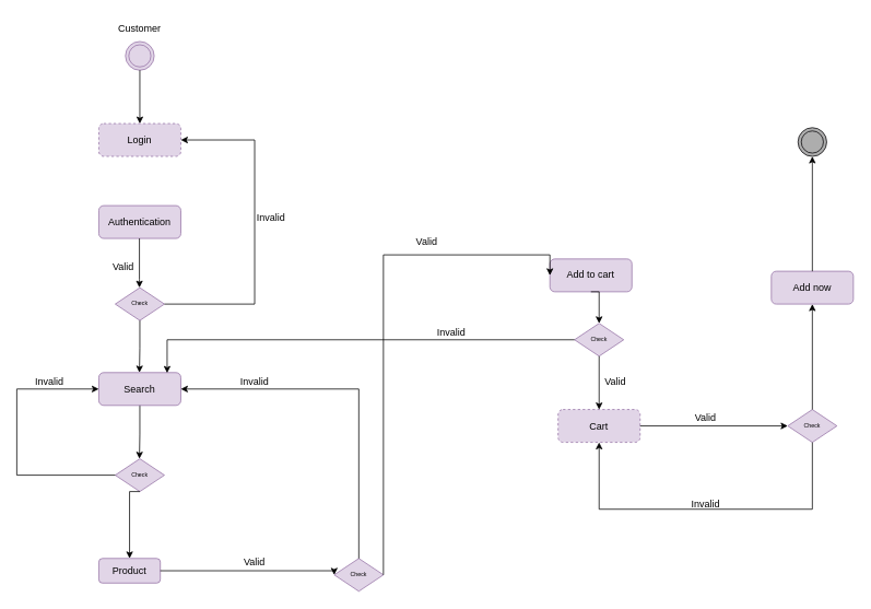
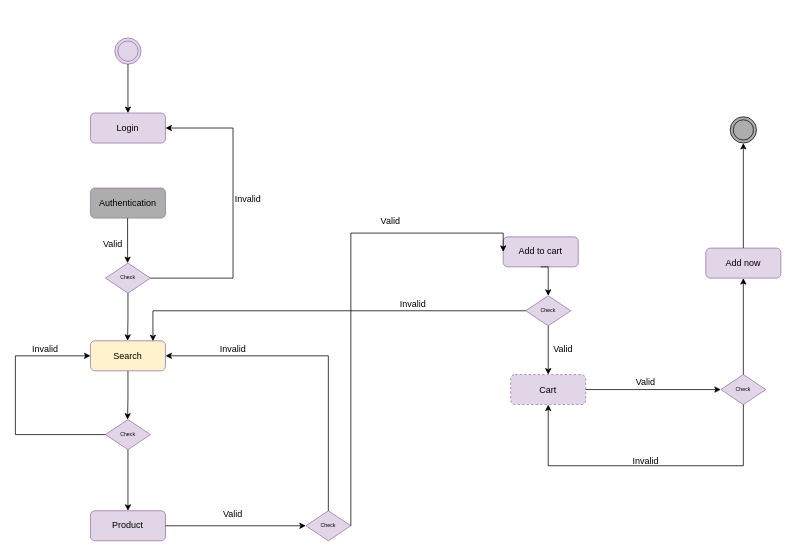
  <mxCell id="0" />
  <mxCell id="1" parent="0" />
- <mxCell id="2" value="&lt;font style=&quot;font-size: 12px&quot;&gt;Login&lt;/font&gt;" style="rounded=1;whiteSpace=wrap;html=1;fontSize=7;fillColor=#e1d5e7;strokeColor=#9673a6;dashed=1;" parent="1" vertex="1"><mxGeometry x="120" y="150" width="100" height="40" as="geometry" /></mxCell>
+ <mxCell id="2" value="&lt;font style=&quot;font-size: 12px&quot;&gt;Login&lt;/font&gt;" style="rounded=1;whiteSpace=wrap;html=1;fontSize=7;fillColor=#e1d5e7;strokeColor=#9673a6;" parent="1" vertex="1"><mxGeometry x="120" y="150" width="100" height="40" as="geometry" /></mxCell>
  <mxCell id="3" value="Check" style="rhombus;whiteSpace=wrap;html=1;fillColor=#E1D5E7;strokeColor=#9673A6;fontSize=7;" vertex="1" parent="1"><mxGeometry x="140" y="558.5" width="60" height="40" as="geometry" /></mxCell>
- <mxCell id="4" value="&lt;font style=&quot;font-size: 12px&quot;&gt;Authentication&lt;/font&gt;" style="rounded=1;whiteSpace=wrap;html=1;fontSize=7;fillColor=#e1d5e7;strokeColor=#9673a6;" vertex="1" parent="1"><mxGeometry x="120" y="250" width="100" height="40" as="geometry" /></mxCell>
- <mxCell id="5" value="&lt;font style=&quot;font-size: 12px&quot;&gt;Product&lt;/font&gt;" style="rounded=1;whiteSpace=wrap;html=1;fontSize=7;fillColor=#e1d5e7;strokeColor=#9673a6;" vertex="1" parent="1"><mxGeometry x="120" y="680" width="75" height="30" as="geometry" /></mxCell>
+ <mxCell id="4" value="&lt;font style=&quot;font-size: 12px&quot;&gt;Authentication&lt;/font&gt;" style="rounded=1;whiteSpace=wrap;html=1;fontSize=7;fillColor=#adadad;strokeColor=#9673a6;" vertex="1" parent="1"><mxGeometry x="120" y="250" width="100" height="40" as="geometry" /></mxCell>
+ <mxCell id="5" value="&lt;font style=&quot;font-size: 12px&quot;&gt;Product&lt;/font&gt;" style="rounded=1;whiteSpace=wrap;html=1;fontSize=7;fillColor=#e1d5e7;strokeColor=#9673a6;" vertex="1" parent="1"><mxGeometry x="120" y="680" width="100" height="40" as="geometry" /></mxCell>
  <mxCell id="6" value="Check" style="rhombus;whiteSpace=wrap;html=1;fillColor=#E1D5E7;strokeColor=#9673A6;fontSize=7;" vertex="1" parent="1"><mxGeometry x="407" y="680" width="60" height="40" as="geometry" /></mxCell>
  <mxCell id="7" value="&lt;font style=&quot;font-size: 12px&quot;&gt;Add to cart&lt;/font&gt;" style="rounded=1;whiteSpace=wrap;html=1;fontSize=7;fillColor=#e1d5e7;strokeColor=#9673a6;" vertex="1" parent="1"><mxGeometry x="670" y="315" width="100" height="40" as="geometry" /></mxCell>
  <mxCell id="8" value="Check" style="rhombus;whiteSpace=wrap;html=1;fillColor=#E1D5E7;strokeColor=#9673A6;fontSize=7;" vertex="1" parent="1"><mxGeometry x="700" y="393.5" width="60" height="40" as="geometry" /></mxCell>
  <mxCell id="9" value="&lt;font style=&quot;font-size: 12px&quot;&gt;Cart&lt;/font&gt;" style="rounded=1;whiteSpace=wrap;html=1;fontSize=7;fillColor=#e1d5e7;strokeColor=#9673a6;dashed=1;" vertex="1" parent="1"><mxGeometry x="680" y="498.5" width="100" height="40" as="geometry" /></mxCell>
  <mxCell id="10" value="Check" style="rhombus;whiteSpace=wrap;html=1;fillColor=#E1D5E7;strokeColor=#9673A6;fontSize=7;" vertex="1" parent="1"><mxGeometry x="960" y="498.5" width="60" height="40" as="geometry" /></mxCell>
  <mxCell id="11" value="&lt;font style=&quot;font-size: 12px&quot;&gt;Add now&lt;/font&gt;" style="rounded=1;whiteSpace=wrap;html=1;fontSize=7;fillColor=#e1d5e7;strokeColor=#9673a6;" vertex="1" parent="1"><mxGeometry x="940" y="330" width="100" height="40" as="geometry" /></mxCell>
  <mxCell id="12" value="" style="edgeStyle=segmentEdgeStyle;endArrow=classic;html=1;rounded=0;exitX=0.5;exitY=1;exitDx=0;exitDy=0;entryX=0.5;entryY=0;entryDx=0;entryDy=0;" edge="1" parent="1"><mxGeometry width="50" height="50" relative="1" as="geometry"><mxPoint x="169.5" y="290" as="sourcePoint" /><mxPoint x="169.5" y="350" as="targetPoint" /><Array as="points"><mxPoint x="169.5" y="340" /><mxPoint x="169.5" y="340" /></Array></mxGeometry></mxCell>
  <mxCell id="13" value="" style="edgeStyle=segmentEdgeStyle;endArrow=classic;html=1;rounded=0;entryX=0.5;entryY=0;entryDx=0;entryDy=0;" edge="1" parent="1"><mxGeometry width="50" height="50" relative="1" as="geometry"><mxPoint x="170" y="380" as="sourcePoint" /><mxPoint x="169.5" y="453.5" as="targetPoint" /><Array as="points"><mxPoint x="170" y="423.5" /><mxPoint x="170" y="423.5" /></Array></mxGeometry></mxCell>
  <mxCell id="14" value="Check" style="rhombus;whiteSpace=wrap;html=1;fillColor=#E1D5E7;strokeColor=#9673A6;fontSize=7;" vertex="1" parent="1"><mxGeometry x="140" y="350" width="60" height="40" as="geometry" /></mxCell>
  <mxCell id="15" value="" style="edgeStyle=segmentEdgeStyle;endArrow=classic;html=1;rounded=0;entryX=0.5;entryY=0;entryDx=0;entryDy=0;" edge="1" parent="1"><mxGeometry width="50" height="50" relative="1" as="geometry"><mxPoint x="170" y="485" as="sourcePoint" /><mxPoint x="169.5" y="558.5" as="targetPoint" /><Array as="points"><mxPoint x="170" y="528.5" /><mxPoint x="170" y="528.5" /></Array></mxGeometry></mxCell>
- <mxCell id="16" value="&lt;font style=&quot;font-size: 12px&quot;&gt;Search&lt;/font&gt;" style="rounded=1;whiteSpace=wrap;html=1;fontSize=7;fillColor=#e1d5e7;strokeColor=#9673a6;" vertex="1" parent="1"><mxGeometry x="120" y="453.5" width="100" height="40" as="geometry" /></mxCell>
+ <mxCell id="16" value="&lt;font style=&quot;font-size: 12px&quot;&gt;Search&lt;/font&gt;" style="rounded=1;whiteSpace=wrap;html=1;fontSize=7;fillColor=#fff2cc;strokeColor=#9673a6;" vertex="1" parent="1"><mxGeometry x="120" y="453.5" width="100" height="40" as="geometry" /></mxCell>
  <mxCell id="17" value="" style="edgeStyle=segmentEdgeStyle;endArrow=classic;html=1;rounded=0;exitX=0.5;exitY=1;exitDx=0;exitDy=0;entryX=0.5;entryY=0;entryDx=0;entryDy=0;" edge="1" parent="1" source="3" target="5"><mxGeometry width="50" height="50" relative="1" as="geometry"><mxPoint x="280" y="520" as="sourcePoint" /><mxPoint x="330" y="470" as="targetPoint" /></mxGeometry></mxCell>
  <mxCell id="18" value="" style="edgeStyle=segmentEdgeStyle;endArrow=classic;html=1;rounded=0;exitX=0.5;exitY=1;exitDx=0;exitDy=0;entryX=0.5;entryY=1;entryDx=0;entryDy=0;" edge="1" parent="1" source="10" target="9"><mxGeometry width="50" height="50" relative="1" as="geometry"><mxPoint x="290" y="460" as="sourcePoint" /><mxPoint x="340" y="410" as="targetPoint" /><Array as="points"><mxPoint x="990" y="620" /><mxPoint x="730" y="620" /></Array></mxGeometry></mxCell>
  <mxCell id="19" value="" style="edgeStyle=segmentEdgeStyle;endArrow=classic;html=1;rounded=0;exitX=1;exitY=0.5;exitDx=0;exitDy=0;entryX=0;entryY=0.5;entryDx=0;entryDy=0;" edge="1" parent="1" source="5" target="6"><mxGeometry width="50" height="50" relative="1" as="geometry"><mxPoint x="280" y="520" as="sourcePoint" /><mxPoint x="330" y="470" as="targetPoint" /></mxGeometry></mxCell>
  <mxCell id="20" value="" style="edgeStyle=segmentEdgeStyle;endArrow=classic;html=1;rounded=0;exitX=1;exitY=0.5;exitDx=0;exitDy=0;" edge="1" parent="1" source="9"><mxGeometry width="50" height="50" relative="1" as="geometry"><mxPoint x="290" y="660" as="sourcePoint" /><mxPoint x="960" y="519" as="targetPoint" /></mxGeometry></mxCell>
  <mxCell id="21" value="" style="edgeStyle=segmentEdgeStyle;endArrow=classic;html=1;rounded=0;exitX=0.5;exitY=0;exitDx=0;exitDy=0;" edge="1" parent="1" source="10"><mxGeometry width="50" height="50" relative="1" as="geometry"><mxPoint x="290" y="660" as="sourcePoint" /><mxPoint x="990" y="370" as="targetPoint" /></mxGeometry></mxCell>
  <mxCell id="22" value="" style="edgeStyle=segmentEdgeStyle;endArrow=classic;html=1;rounded=0;exitX=1;exitY=0.5;exitDx=0;exitDy=0;entryX=0;entryY=0.5;entryDx=0;entryDy=0;" edge="1" parent="1" source="6" target="7"><mxGeometry width="50" height="50" relative="1" as="geometry"><mxPoint x="280" y="520" as="sourcePoint" /><mxPoint x="330" y="470" as="targetPoint" /><Array as="points"><mxPoint x="467" y="310" /></Array></mxGeometry></mxCell>
  <mxCell id="23" value="" style="edgeStyle=segmentEdgeStyle;endArrow=classic;html=1;rounded=0;exitX=0;exitY=0.5;exitDx=0;exitDy=0;entryX=0.833;entryY=0.013;entryDx=0;entryDy=0;entryPerimeter=0;" edge="1" parent="1" source="8" target="16"><mxGeometry width="50" height="50" relative="1" as="geometry"><mxPoint x="280" y="560" as="sourcePoint" /><mxPoint x="330" y="510" as="targetPoint" /></mxGeometry></mxCell>
  <mxCell id="24" value="" style="edgeStyle=segmentEdgeStyle;endArrow=classic;html=1;rounded=0;exitX=0.5;exitY=1;exitDx=0;exitDy=0;entryX=0.5;entryY=0;entryDx=0;entryDy=0;" edge="1" parent="1" source="7" target="8"><mxGeometry width="50" height="50" relative="1" as="geometry"><mxPoint x="280" y="560" as="sourcePoint" /><mxPoint x="330" y="510" as="targetPoint" /></mxGeometry></mxCell>
  <mxCell id="25" value="" style="edgeStyle=segmentEdgeStyle;endArrow=classic;html=1;rounded=0;exitX=0.5;exitY=1;exitDx=0;exitDy=0;entryX=0.5;entryY=0;entryDx=0;entryDy=0;" edge="1" parent="1" source="8" target="9"><mxGeometry width="50" height="50" relative="1" as="geometry"><mxPoint x="280" y="560" as="sourcePoint" /><mxPoint x="330" y="510" as="targetPoint" /></mxGeometry></mxCell>
  <mxCell id="26" value="" style="ellipse;shape=doubleEllipse;whiteSpace=wrap;html=1;aspect=fixed;strokeColor=#09070A;fillColor=#ADADAD;" vertex="1" parent="1"><mxGeometry x="972.5" y="155" width="35" height="35" as="geometry" /></mxCell>
  <mxCell id="27" value="" style="edgeStyle=segmentEdgeStyle;endArrow=classic;html=1;rounded=0;exitX=0.5;exitY=0;exitDx=0;exitDy=0;" edge="1" parent="1" source="11"><mxGeometry width="50" height="50" relative="1" as="geometry"><mxPoint x="280" y="560" as="sourcePoint" /><mxPoint x="990" y="190" as="targetPoint" /></mxGeometry></mxCell>
  <mxCell id="28" value="" style="edgeStyle=segmentEdgeStyle;endArrow=classic;html=1;rounded=0;exitX=0;exitY=0.5;exitDx=0;exitDy=0;entryX=0;entryY=0.5;entryDx=0;entryDy=0;" edge="1" parent="1" source="3" target="16"><mxGeometry width="50" height="50" relative="1" as="geometry"><mxPoint x="280" y="560" as="sourcePoint" /><mxPoint x="330" y="510" as="targetPoint" /><Array as="points"><mxPoint x="20" y="579" /><mxPoint x="20" y="474" /></Array></mxGeometry></mxCell>
  <mxCell id="29" value="" style="ellipse;shape=doubleEllipse;whiteSpace=wrap;html=1;aspect=fixed;strokeColor=#9673A6;fillColor=#E1D5E7;" vertex="1" parent="1"><mxGeometry x="152.5" y="50" width="35" height="35" as="geometry" /></mxCell>
  <mxCell id="30" value="" style="edgeStyle=segmentEdgeStyle;endArrow=classic;html=1;rounded=0;exitX=0.5;exitY=1;exitDx=0;exitDy=0;entryX=0.5;entryY=0;entryDx=0;entryDy=0;" edge="1" parent="1" source="29" target="2"><mxGeometry width="50" height="50" relative="1" as="geometry"><mxPoint x="180" y="200" as="sourcePoint" /><mxPoint x="180" y="260" as="targetPoint" /></mxGeometry></mxCell>
- <mxCell id="31" value="Customer" style="text;html=1;strokeColor=none;fillColor=none;align=center;verticalAlign=middle;whiteSpace=wrap;rounded=0;" vertex="1" parent="1"><mxGeometry x="140" y="20" width="60" height="30" as="geometry" /></mxCell>
  <mxCell id="32" value="" style="edgeStyle=segmentEdgeStyle;endArrow=classic;html=1;rounded=0;exitX=1;exitY=0.5;exitDx=0;exitDy=0;entryX=1;entryY=0.5;entryDx=0;entryDy=0;" edge="1" parent="1" source="14" target="2"><mxGeometry width="50" height="50" relative="1" as="geometry"><mxPoint x="280" y="420" as="sourcePoint" /><mxPoint x="330" y="370" as="targetPoint" /><Array as="points"><mxPoint x="310" y="370" /><mxPoint x="310" y="170" /></Array></mxGeometry></mxCell>
  <mxCell id="33" value="Valid" style="text;html=1;strokeColor=none;fillColor=none;align=center;verticalAlign=middle;whiteSpace=wrap;rounded=0;" vertex="1" parent="1"><mxGeometry x="830" y="493.5" width="60" height="30" as="geometry" /></mxCell>
  <mxCell id="34" value="Invalid" style="text;html=1;strokeColor=none;fillColor=none;align=center;verticalAlign=middle;whiteSpace=wrap;rounded=0;" vertex="1" parent="1"><mxGeometry x="300" y="250" width="60" height="30" as="geometry" /></mxCell>
  <mxCell id="35" value="Valid" style="text;html=1;strokeColor=none;fillColor=none;align=center;verticalAlign=middle;whiteSpace=wrap;rounded=0;" vertex="1" parent="1"><mxGeometry x="120" y="310" width="60" height="30" as="geometry" /></mxCell>
  <mxCell id="36" value="Invalid" style="text;html=1;strokeColor=none;fillColor=none;align=center;verticalAlign=middle;whiteSpace=wrap;rounded=0;" vertex="1" parent="1"><mxGeometry x="30" y="450" width="60" height="30" as="geometry" /></mxCell>
  <mxCell id="37" value="Valid" style="text;html=1;strokeColor=none;fillColor=none;align=center;verticalAlign=middle;whiteSpace=wrap;rounded=0;" vertex="1" parent="1"><mxGeometry x="280" y="670" width="60" height="30" as="geometry" /></mxCell>
  <mxCell id="38" value="Invalid" style="text;html=1;strokeColor=none;fillColor=none;align=center;verticalAlign=middle;whiteSpace=wrap;rounded=0;" vertex="1" parent="1"><mxGeometry x="280" y="450" width="60" height="30" as="geometry" /></mxCell>
  <mxCell id="39" value="" style="edgeStyle=segmentEdgeStyle;endArrow=classic;html=1;rounded=0;entryX=1;entryY=0.5;entryDx=0;entryDy=0;exitX=0.5;exitY=0;exitDx=0;exitDy=0;" edge="1" parent="1" source="6" target="16"><mxGeometry width="50" height="50" relative="1" as="geometry"><mxPoint x="280" y="320" as="sourcePoint" /><mxPoint x="330" y="270" as="targetPoint" /><Array as="points"><mxPoint x="437" y="474" /></Array></mxGeometry></mxCell>
  <mxCell id="40" value="Valid" style="text;html=1;strokeColor=none;fillColor=none;align=center;verticalAlign=middle;whiteSpace=wrap;rounded=0;" vertex="1" parent="1"><mxGeometry x="490" y="280" width="60" height="30" as="geometry" /></mxCell>
  <mxCell id="41" value="Invalid" style="text;html=1;strokeColor=none;fillColor=none;align=center;verticalAlign=middle;whiteSpace=wrap;rounded=0;" vertex="1" parent="1"><mxGeometry x="520" y="390" width="60" height="30" as="geometry" /></mxCell>
  <mxCell id="42" value="Invalid" style="text;html=1;strokeColor=none;fillColor=none;align=center;verticalAlign=middle;whiteSpace=wrap;rounded=0;" vertex="1" parent="1"><mxGeometry x="830" y="598.5" width="60" height="30" as="geometry" /></mxCell>
  <mxCell id="43" value="Valid" style="text;html=1;strokeColor=none;fillColor=none;align=center;verticalAlign=middle;whiteSpace=wrap;rounded=0;" vertex="1" parent="1"><mxGeometry x="720" y="450" width="60" height="30" as="geometry" /></mxCell>
